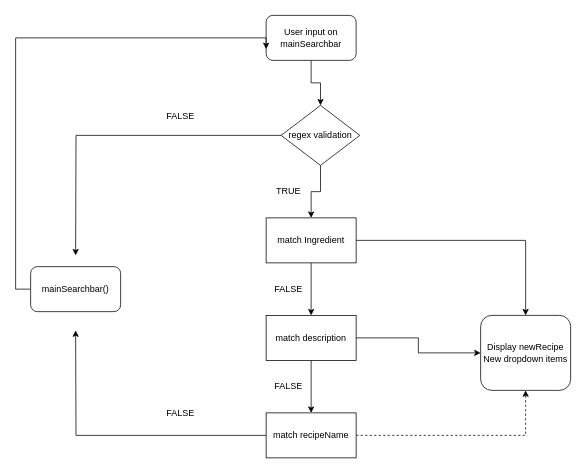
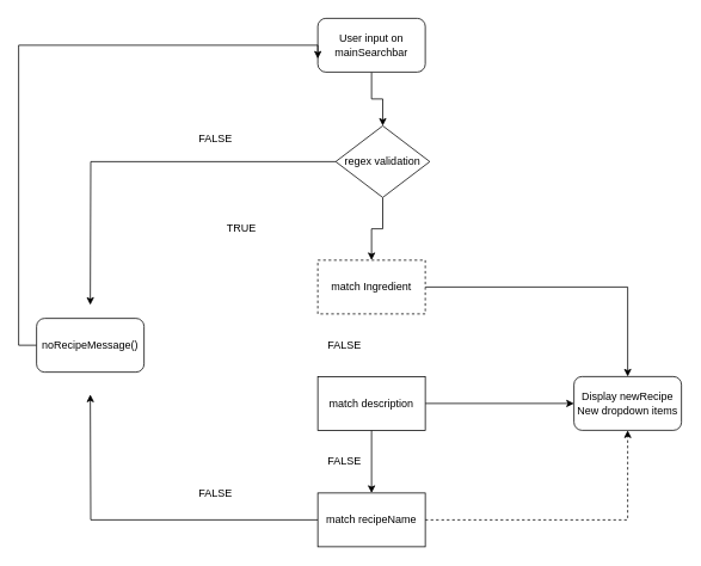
  <mxCell id="0" />
  <mxCell id="1" parent="0" />
  <mxCell id="2" value="" style="edgeStyle=orthogonalEdgeStyle;rounded=0;orthogonalLoop=1;jettySize=auto;html=1;" edge="1" parent="1" source="3" target="6"><mxGeometry relative="1" as="geometry" /></mxCell>
  <mxCell id="3" value="User input on mainSearchbar" style="rounded=1;whiteSpace=wrap;html=1;" vertex="1" parent="1"><mxGeometry x="354" y="20" width="120" height="60" as="geometry" /></mxCell>
  <mxCell id="4" value="" style="edgeStyle=orthogonalEdgeStyle;rounded=0;orthogonalLoop=1;jettySize=auto;html=1;" edge="1" parent="1" source="6" target="9"><mxGeometry relative="1" as="geometry" /></mxCell>
  <mxCell id="5" style="edgeStyle=orthogonalEdgeStyle;rounded=0;orthogonalLoop=1;jettySize=auto;html=1;" edge="1" parent="1" source="6"><mxGeometry relative="1" as="geometry"><mxPoint x="100" y="340" as="targetPoint" /></mxGeometry></mxCell>
  <mxCell id="6" value="regex validation" style="rhombus;whiteSpace=wrap;html=1;" vertex="1" parent="1"><mxGeometry x="374" y="140" width="105" height="80" as="geometry" /></mxCell>
- <mxCell id="7" value="" style="edgeStyle=orthogonalEdgeStyle;rounded=0;orthogonalLoop=1;jettySize=auto;html=1;" edge="1" parent="1" source="9" target="12"><mxGeometry relative="1" as="geometry" /></mxCell>
  <mxCell id="8" style="edgeStyle=orthogonalEdgeStyle;rounded=0;orthogonalLoop=1;jettySize=auto;html=1;entryX=0.5;entryY=0;entryDx=0;entryDy=0;" edge="1" parent="1" source="9" target="23"><mxGeometry relative="1" as="geometry" /></mxCell>
- <mxCell id="9" value="match Ingredient" style="rounded=0;whiteSpace=wrap;html=1;" vertex="1" parent="1"><mxGeometry x="354" y="290" width="120" height="60" as="geometry" /></mxCell>
+ <mxCell id="9" value="match Ingredient" style="rounded=0;whiteSpace=wrap;html=1;dashed=1;" vertex="1" parent="1"><mxGeometry x="354" y="290" width="120" height="60" as="geometry" /></mxCell>
  <mxCell id="10" value="" style="edgeStyle=orthogonalEdgeStyle;rounded=0;orthogonalLoop=1;jettySize=auto;html=1;" edge="1" parent="1" source="12" target="16"><mxGeometry relative="1" as="geometry" /></mxCell>
  <mxCell id="11" style="edgeStyle=orthogonalEdgeStyle;rounded=0;orthogonalLoop=1;jettySize=auto;html=1;exitX=1;exitY=0.5;exitDx=0;exitDy=0;" edge="1" parent="1" source="12" target="23"><mxGeometry relative="1" as="geometry" /></mxCell>
  <mxCell id="12" value="match description" style="rounded=0;whiteSpace=wrap;html=1;" vertex="1" parent="1"><mxGeometry x="354" y="420" width="120" height="60" as="geometry" /></mxCell>
  <mxCell id="13" value="FALSE" style="text;html=1;strokeColor=none;fillColor=none;align=center;verticalAlign=middle;whiteSpace=wrap;rounded=0;" vertex="1" parent="1"><mxGeometry x="354" y="370" width="60" height="30" as="geometry" /></mxCell>
  <mxCell id="14" style="edgeStyle=orthogonalEdgeStyle;rounded=0;orthogonalLoop=1;jettySize=auto;html=1;" edge="1" parent="1" source="16"><mxGeometry relative="1" as="geometry"><mxPoint x="100" y="440" as="targetPoint" /></mxGeometry></mxCell>
  <mxCell id="15" style="edgeStyle=orthogonalEdgeStyle;rounded=0;orthogonalLoop=1;jettySize=auto;html=1;exitX=1;exitY=0.5;exitDx=0;exitDy=0;entryX=0.5;entryY=1;entryDx=0;entryDy=0;dashed=1;" edge="1" parent="1" source="16" target="23"><mxGeometry relative="1" as="geometry" /></mxCell>
  <mxCell id="16" value="match recipeName" style="rounded=0;whiteSpace=wrap;html=1;" vertex="1" parent="1"><mxGeometry x="354" y="550" width="120" height="60" as="geometry" /></mxCell>
  <mxCell id="17" value="FALSE" style="text;html=1;strokeColor=none;fillColor=none;align=center;verticalAlign=middle;whiteSpace=wrap;rounded=0;" vertex="1" parent="1"><mxGeometry x="354" y="500" width="60" height="30" as="geometry" /></mxCell>
  <mxCell id="18" style="edgeStyle=orthogonalEdgeStyle;rounded=0;orthogonalLoop=1;jettySize=auto;html=1;entryX=0;entryY=0.75;entryDx=0;entryDy=0;" edge="1" parent="1" source="19" target="3"><mxGeometry relative="1" as="geometry"><mxPoint x="20" y="60" as="targetPoint" /><Array as="points"><mxPoint x="20" y="385" /><mxPoint x="20" y="50" /><mxPoint x="354" y="50" /></Array></mxGeometry></mxCell>
- <mxCell id="19" value="mainSearchbar()" style="rounded=1;whiteSpace=wrap;html=1;" vertex="1" parent="1"><mxGeometry x="40" y="355" width="120" height="60" as="geometry" /></mxCell>
+ <mxCell id="19" value="noRecipeMessage()" style="rounded=1;whiteSpace=wrap;html=1;" vertex="1" parent="1"><mxGeometry x="40" y="355" width="120" height="60" as="geometry" /></mxCell>
  <mxCell id="20" value="FALSE" style="text;html=1;strokeColor=none;fillColor=none;align=center;verticalAlign=middle;whiteSpace=wrap;rounded=0;" vertex="1" parent="1"><mxGeometry x="210" y="535" width="60" height="30" as="geometry" /></mxCell>
  <mxCell id="21" value="FALSE" style="text;html=1;strokeColor=none;fillColor=none;align=center;verticalAlign=middle;whiteSpace=wrap;rounded=0;" vertex="1" parent="1"><mxGeometry x="210" y="140" width="60" height="30" as="geometry" /></mxCell>
- <mxCell id="22" value="TRUE" style="text;html=1;strokeColor=none;fillColor=none;align=center;verticalAlign=middle;whiteSpace=wrap;rounded=0;" vertex="1" parent="1"><mxGeometry x="354" y="240" width="60" height="30" as="geometry" /></mxCell>
- <mxCell id="23" value="&lt;div&gt;Display newRecipe&lt;/div&gt;&lt;div&gt;New dropdown items&lt;br&gt;&lt;/div&gt;" style="rounded=1;whiteSpace=wrap;html=1;" vertex="1" parent="1"><mxGeometry x="640" y="420" width="120" height="100" as="geometry" /></mxCell>
+ <mxCell id="22" value="TRUE" style="text;html=1;strokeColor=none;fillColor=none;align=center;verticalAlign=middle;whiteSpace=wrap;rounded=0;" vertex="1" parent="1"><mxGeometry x="239" y="240" width="60" height="30" as="geometry" /></mxCell>
+ <mxCell id="23" value="&lt;div&gt;Display newRecipe&lt;/div&gt;&lt;div&gt;New dropdown items&lt;br&gt;&lt;/div&gt;" style="rounded=1;whiteSpace=wrap;html=1;" vertex="1" parent="1"><mxGeometry x="640" y="420" width="120" height="60" as="geometry" /></mxCell>
